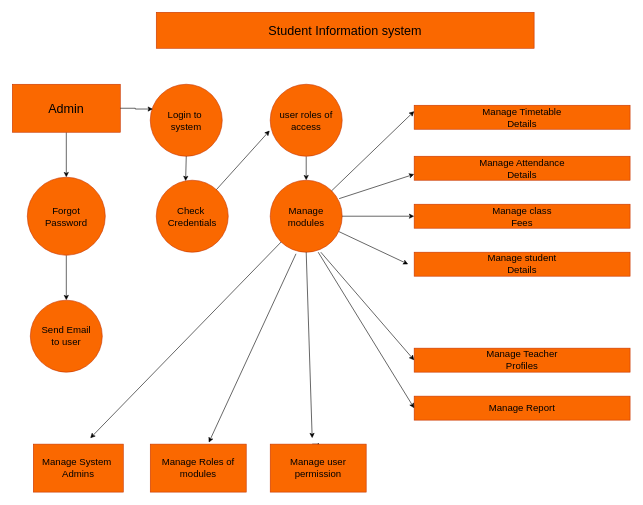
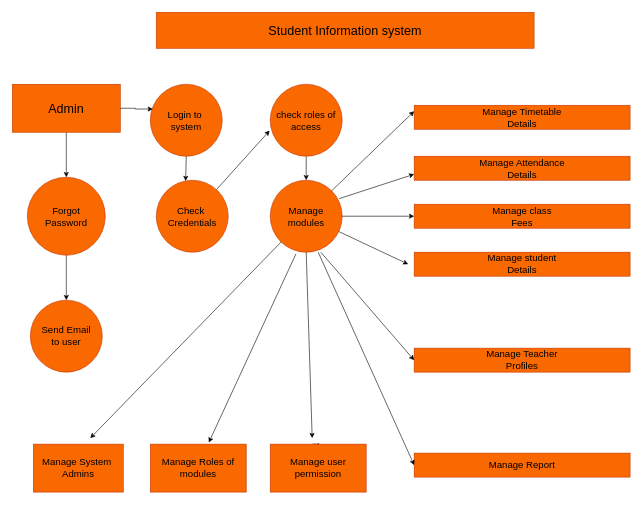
  <mxCell id="0" />
  <mxCell id="1" parent="0" />
  <mxCell id="2" value="Student Information system" style="rounded=0;whiteSpace=wrap;html=1;fillColor=#fa6800;fontColor=#000000;strokeColor=#C73500;fontSize=21;" vertex="1" parent="1"><mxGeometry x="260" width="630" height="60" as="geometry" y="20" /></mxCell>
  <mxCell id="3" value="Login to&amp;nbsp;&lt;div&gt;system&lt;/div&gt;" style="ellipse;whiteSpace=wrap;html=1;aspect=fixed;fillColor=#fa6800;fontColor=#000000;strokeColor=#C73500;fontSize=16;" vertex="1" parent="1"><mxGeometry x="250" y="140" width="120" height="120" as="geometry" /></mxCell>
  <mxCell id="4" value="Check&amp;nbsp;&lt;div&gt;Credentials&lt;/div&gt;" style="ellipse;whiteSpace=wrap;html=1;aspect=fixed;fillColor=#fa6800;fontColor=#000000;strokeColor=#C73500;fontSize=16;" vertex="1" parent="1"><mxGeometry x="260" y="300" width="120" height="120" as="geometry" /></mxCell>
  <mxCell id="5" style="edgeStyle=orthogonalEdgeStyle;rounded=0;orthogonalLoop=1;jettySize=auto;html=1;exitX=0;exitY=1;exitDx=0;exitDy=0;entryX=0;entryY=1;entryDx=0;entryDy=0;" edge="1" parent="1"><mxGeometry relative="1" as="geometry"><mxPoint x="426.109" y="353.891" as="sourcePoint" /><mxPoint x="426.109" y="353.891" as="targetPoint" /></mxGeometry></mxCell>
  <mxCell id="6" style="edgeStyle=orthogonalEdgeStyle;rounded=0;orthogonalLoop=1;jettySize=auto;html=1;exitX=0.5;exitY=1;exitDx=0;exitDy=0;entryX=0.5;entryY=0;entryDx=0;entryDy=0;" edge="1" parent="1" source="7" target="8"><mxGeometry relative="1" as="geometry" /></mxCell>
  <mxCell id="7" value="Forgot&lt;div&gt;Password&lt;/div&gt;" style="ellipse;whiteSpace=wrap;html=1;aspect=fixed;fillColor=#fa6800;fontColor=#000000;strokeColor=#C73500;fontSize=16;" vertex="1" parent="1"><mxGeometry x="45" y="295" width="130" height="130" as="geometry" /></mxCell>
  <mxCell id="8" value="Send Email&lt;div&gt;to user&lt;/div&gt;" style="ellipse;whiteSpace=wrap;html=1;aspect=fixed;fillColor=#fa6800;fontColor=#000000;strokeColor=#C73500;fontSize=16;" vertex="1" parent="1"><mxGeometry x="50" y="500" width="120" height="120" as="geometry" /></mxCell>
  <mxCell id="9" value="" style="edgeStyle=orthogonalEdgeStyle;rounded=0;orthogonalLoop=1;jettySize=auto;html=1;" edge="1" parent="1" source="10" target="7"><mxGeometry relative="1" as="geometry" /></mxCell>
  <mxCell id="10" value="Admin" style="rounded=0;whiteSpace=wrap;html=1;fillColor=#fa6800;fontColor=#000000;strokeColor=#C73500;fontSize=21;" vertex="1" parent="1"><mxGeometry x="20" y="140" width="180" height="80" as="geometry" /></mxCell>
  <mxCell id="11" value="Manage System&amp;nbsp;&lt;div&gt;Admins&lt;/div&gt;" style="rounded=0;whiteSpace=wrap;html=1;fillColor=#fa6800;fontColor=#000000;strokeColor=#C73500;fontSize=16;" vertex="1" parent="1"><mxGeometry x="55" y="740" width="150" height="80" as="geometry" /></mxCell>
  <mxCell id="12" value="Manage Roles of modules" style="rounded=0;whiteSpace=wrap;html=1;fillColor=#fa6800;fontColor=#000000;strokeColor=#C73500;fontSize=16;" vertex="1" parent="1"><mxGeometry x="250" y="740" width="160" height="80" as="geometry" /></mxCell>
  <mxCell id="13" value="Manage class&lt;div&gt;Fees&lt;/div&gt;" style="rounded=0;whiteSpace=wrap;html=1;fillColor=#fa6800;fontColor=#000000;strokeColor=#C73500;fontSize=16;" vertex="1" parent="1"><mxGeometry x="690" y="340" width="360" height="40" as="geometry" /></mxCell>
  <mxCell id="14" value="Manage Timetable&lt;div&gt;Details&lt;/div&gt;" style="rounded=0;whiteSpace=wrap;html=1;fillColor=#fa6800;fontColor=#000000;strokeColor=#C73500;fontSize=16;" vertex="1" parent="1"><mxGeometry x="690" y="175" width="360" height="40" as="geometry" /></mxCell>
  <mxCell id="15" value="Manage Attendance&lt;div&gt;Details&lt;/div&gt;" style="rounded=0;whiteSpace=wrap;html=1;fillColor=#fa6800;fontColor=#000000;strokeColor=#C73500;fontSize=16;" vertex="1" parent="1"><mxGeometry x="690" y="260" width="360" height="40" as="geometry" /></mxCell>
  <mxCell id="16" value="Manage student&lt;div&gt;Details&lt;/div&gt;" style="rounded=0;whiteSpace=wrap;html=1;fillColor=#fa6800;fontColor=#000000;strokeColor=#C73500;fontSize=16;" vertex="1" parent="1"><mxGeometry x="690" y="420" width="360" height="40" as="geometry" /></mxCell>
  <mxCell id="17" value="Manage Teacher&lt;div&gt;Profiles&lt;/div&gt;" style="rounded=0;whiteSpace=wrap;html=1;fillColor=#fa6800;fontColor=#000000;strokeColor=#C73500;fontSize=16;" vertex="1" parent="1"><mxGeometry x="690" y="580" width="360" height="40" as="geometry" /></mxCell>
- <mxCell id="18" value="Manage Report" style="rounded=0;whiteSpace=wrap;html=1;fillColor=#fa6800;fontColor=#000000;strokeColor=#C73500;fontSize=16;" vertex="1" parent="1"><mxGeometry x="690" y="660" width="360" height="40" as="geometry" /></mxCell>
+ <mxCell id="18" value="Manage Report" style="rounded=0;whiteSpace=wrap;html=1;fillColor=#fa6800;fontColor=#000000;strokeColor=#C73500;fontSize=16;" vertex="1" parent="1"><mxGeometry x="690" y="755" width="360" height="40" as="geometry" /></mxCell>
  <mxCell id="19" style="edgeStyle=orthogonalEdgeStyle;rounded=0;orthogonalLoop=1;jettySize=auto;html=1;exitX=0.5;exitY=0;exitDx=0;exitDy=0;entryX=0.573;entryY=-0.03;entryDx=0;entryDy=0;entryPerimeter=0;" edge="1" parent="1"><mxGeometry relative="1" as="geometry"><mxPoint x="520" y="740" as="sourcePoint" /><mxPoint x="530.22" y="737.6" as="targetPoint" /></mxGeometry></mxCell>
  <mxCell id="20" value="Manage user&lt;div&gt;permission&lt;/div&gt;" style="rounded=0;whiteSpace=wrap;html=1;fillColor=#fa6800;fontColor=#000000;strokeColor=#C73500;fontSize=16;" vertex="1" parent="1"><mxGeometry x="450" y="740" width="160" height="80" as="geometry" /></mxCell>
  <mxCell id="21" style="edgeStyle=orthogonalEdgeStyle;rounded=0;orthogonalLoop=1;jettySize=auto;html=1;exitX=0.5;exitY=1;exitDx=0;exitDy=0;" edge="1" parent="1" source="7" target="7"><mxGeometry relative="1" as="geometry" /></mxCell>
  <mxCell id="22" style="edgeStyle=orthogonalEdgeStyle;rounded=0;orthogonalLoop=1;jettySize=auto;html=1;exitX=0.5;exitY=1;exitDx=0;exitDy=0;entryX=0.5;entryY=0;entryDx=0;entryDy=0;" edge="1" parent="1" source="23" target="24"><mxGeometry relative="1" as="geometry" /></mxCell>
- <mxCell id="23" value="user roles of&lt;div&gt;access&lt;/div&gt;" style="ellipse;whiteSpace=wrap;html=1;aspect=fixed;fillColor=#fa6800;fontColor=#000000;strokeColor=#C73500;fontSize=16;" vertex="1" parent="1"><mxGeometry x="450" y="140" width="120" height="120" as="geometry" /></mxCell>
+ <mxCell id="23" value="check roles of&lt;div&gt;access&lt;/div&gt;" style="ellipse;whiteSpace=wrap;html=1;aspect=fixed;fillColor=#fa6800;fontColor=#000000;strokeColor=#C73500;fontSize=16;" vertex="1" parent="1"><mxGeometry x="450" y="140" width="120" height="120" as="geometry" /></mxCell>
  <mxCell id="24" value="Manage&lt;div&gt;modules&lt;/div&gt;" style="ellipse;whiteSpace=wrap;html=1;aspect=fixed;fillColor=#fa6800;fontColor=#000000;strokeColor=#C73500;fontSize=16;" vertex="1" parent="1"><mxGeometry x="450" y="300" width="120" height="120" as="geometry" /></mxCell>
  <mxCell id="25" style="edgeStyle=orthogonalEdgeStyle;rounded=0;orthogonalLoop=1;jettySize=auto;html=1;entryX=0.036;entryY=0.344;entryDx=0;entryDy=0;entryPerimeter=0;" edge="1" parent="1" source="10" target="3"><mxGeometry relative="1" as="geometry" /></mxCell>
  <mxCell id="26" value="" style="endArrow=classic;html=1;rounded=0;exitX=0.358;exitY=1.022;exitDx=0;exitDy=0;exitPerimeter=0;entryX=0.61;entryY=-0.033;entryDx=0;entryDy=0;entryPerimeter=0;" edge="1" parent="1" source="24" target="12"><mxGeometry width="50" height="50" relative="1" as="geometry"><mxPoint x="270" y="610" as="sourcePoint" /><mxPoint x="320" y="560" as="targetPoint" /></mxGeometry></mxCell>
  <mxCell id="27" value="" style="endArrow=classic;html=1;rounded=0;exitX=1;exitY=0;exitDx=0;exitDy=0;entryX=0;entryY=0.25;entryDx=0;entryDy=0;" edge="1" parent="1" source="24" target="14"><mxGeometry width="50" height="50" relative="1" as="geometry"><mxPoint x="600" y="270" as="sourcePoint" /><mxPoint x="650" y="220" as="targetPoint" /></mxGeometry></mxCell>
  <mxCell id="28" value="" style="endArrow=classic;html=1;rounded=0;exitX=0.958;exitY=0.256;exitDx=0;exitDy=0;exitPerimeter=0;entryX=0;entryY=0.75;entryDx=0;entryDy=0;" edge="1" parent="1" source="24" target="15"><mxGeometry width="50" height="50" relative="1" as="geometry"><mxPoint x="610" y="350" as="sourcePoint" /><mxPoint x="660" y="300" as="targetPoint" /></mxGeometry></mxCell>
  <mxCell id="29" value="" style="endArrow=classic;html=1;rounded=0;exitX=1;exitY=0.5;exitDx=0;exitDy=0;entryX=0;entryY=0.5;entryDx=0;entryDy=0;" edge="1" parent="1" source="24" target="13"><mxGeometry width="50" height="50" relative="1" as="geometry"><mxPoint x="620" y="390" as="sourcePoint" /><mxPoint x="670" y="340" as="targetPoint" /></mxGeometry></mxCell>
  <mxCell id="30" value="" style="endArrow=classic;html=1;rounded=0;" edge="1" parent="1" source="24"><mxGeometry width="50" height="50" relative="1" as="geometry"><mxPoint x="610" y="450" as="sourcePoint" /><mxPoint x="680" y="440" as="targetPoint" /></mxGeometry></mxCell>
  <mxCell id="31" value="" style="endArrow=classic;html=1;rounded=0;exitX=0.703;exitY=1;exitDx=0;exitDy=0;exitPerimeter=0;entryX=0;entryY=0.5;entryDx=0;entryDy=0;" edge="1" parent="1" source="24" target="17"><mxGeometry width="50" height="50" relative="1" as="geometry"><mxPoint x="550" y="500" as="sourcePoint" /><mxPoint x="600" y="450" as="targetPoint" /></mxGeometry></mxCell>
  <mxCell id="32" value="" style="endArrow=classic;html=1;rounded=0;entryX=0;entryY=0.5;entryDx=0;entryDy=0;" edge="1" parent="1" target="18"><mxGeometry width="50" height="50" relative="1" as="geometry"><mxPoint x="530" y="420" as="sourcePoint" /><mxPoint x="560" y="490" as="targetPoint" /></mxGeometry></mxCell>
  <mxCell id="33" value="" style="endArrow=classic;html=1;rounded=0;exitX=0.5;exitY=1;exitDx=0;exitDy=0;" edge="1" parent="1" source="24"><mxGeometry width="50" height="50" relative="1" as="geometry"><mxPoint x="510" y="520" as="sourcePoint" /><mxPoint x="520" y="730" as="targetPoint" /></mxGeometry></mxCell>
  <mxCell id="34" value="" style="endArrow=classic;html=1;rounded=0;entryX=-0.008;entryY=0.644;entryDx=0;entryDy=0;entryPerimeter=0;" edge="1" parent="1" source="4" target="23"><mxGeometry width="50" height="50" relative="1" as="geometry"><mxPoint x="485" y="490" as="sourcePoint" /><mxPoint x="340" y="804" as="targetPoint" /></mxGeometry></mxCell>
  <mxCell id="35" value="" style="endArrow=classic;html=1;rounded=0;exitX=0.5;exitY=1;exitDx=0;exitDy=0;entryX=0.408;entryY=0.011;entryDx=0;entryDy=0;entryPerimeter=0;" edge="1" parent="1" source="3" target="4"><mxGeometry width="50" height="50" relative="1" as="geometry"><mxPoint x="490" y="380" as="sourcePoint" /><mxPoint x="300" y="290" as="targetPoint" /></mxGeometry></mxCell>
  <mxCell id="36" value="" style="endArrow=classic;html=1;rounded=0;" edge="1" parent="1" source="24"><mxGeometry width="50" height="50" relative="1" as="geometry"><mxPoint x="490" y="470" as="sourcePoint" /><mxPoint x="150" y="730" as="targetPoint" /></mxGeometry></mxCell>
